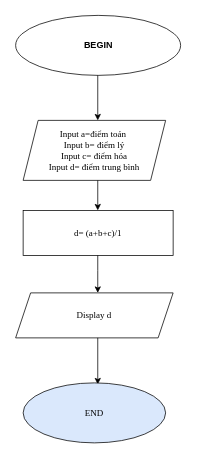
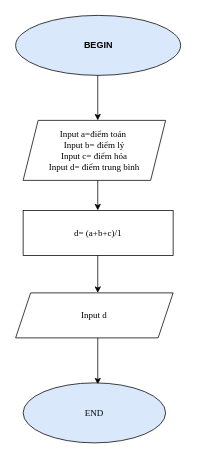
  <mxCell id="0" />
  <mxCell id="1" parent="0" />
- <mxCell id="2" value="BEGIN" style="ellipse;html=1;fontStyle=1" vertex="1" parent="1"><mxGeometry x="20" y="20" width="220" height="80" as="geometry" /></mxCell>
+ <mxCell id="2" value="BEGIN" style="ellipse;html=1;fontStyle=1;fillColor=#dae8fc;" vertex="1" parent="1"><mxGeometry x="20" y="20" width="220" height="80" as="geometry" /></mxCell>
  <mxCell id="3" value="" style="endArrow=classic;html=1;rounded=0;fontFamily=Times New Roman;" edge="1" parent="1"><mxGeometry width="50" height="50" relative="1" as="geometry"><mxPoint x="129.5" y="100" as="sourcePoint" /><mxPoint x="129.5" y="160" as="targetPoint" /><Array as="points"><mxPoint x="129.5" y="100" /></Array></mxGeometry></mxCell>
  <mxCell id="4" value="Input a=điểm toán&amp;nbsp;&lt;br&gt;&lt;div&gt;Input b= điểm lý&lt;/div&gt;&lt;div&gt;Input c= điểm hóa&lt;/div&gt;&lt;div&gt;Input d= điểm trung bình&lt;/div&gt;" style="shape=parallelogram;perimeter=parallelogramPerimeter;whiteSpace=wrap;html=1;fixedSize=1;fontFamily=Times New Roman;align=center;" vertex="1" parent="1"><mxGeometry x="30" y="160" width="190" height="80" as="geometry" /></mxCell>
  <mxCell id="5" value="" style="endArrow=classic;html=1;rounded=0;fontFamily=Times New Roman;" edge="1" parent="1"><mxGeometry width="50" height="50" relative="1" as="geometry"><mxPoint x="129.5" y="240" as="sourcePoint" /><mxPoint x="129.5" y="280" as="targetPoint" /></mxGeometry></mxCell>
  <mxCell id="6" value="d= (a+b+c)/1" style="rounded=0;whiteSpace=wrap;html=1;fontFamily=Times New Roman;align=center;" vertex="1" parent="1"><mxGeometry x="30" y="280" width="200" height="60" as="geometry" /></mxCell>
- <mxCell id="7" value="Display d" style="shape=parallelogram;perimeter=parallelogramPerimeter;whiteSpace=wrap;html=1;fixedSize=1;fontFamily=Times New Roman;align=center;" vertex="1" parent="1"><mxGeometry x="20" y="390" width="210" height="60" as="geometry" /></mxCell>
+ <mxCell id="7" value="Input d" style="shape=parallelogram;perimeter=parallelogramPerimeter;whiteSpace=wrap;html=1;fixedSize=1;fontFamily=Times New Roman;align=center;" vertex="1" parent="1"><mxGeometry x="20" y="390" width="210" height="60" as="geometry" /></mxCell>
  <mxCell id="8" value="" style="endArrow=classic;html=1;rounded=0;fontFamily=Times New Roman;" edge="1" parent="1"><mxGeometry width="50" height="50" relative="1" as="geometry"><mxPoint x="129.5" y="340" as="sourcePoint" /><mxPoint x="129.5" y="390" as="targetPoint" /><Array as="points"><mxPoint x="129.5" y="360" /></Array></mxGeometry></mxCell>
  <mxCell id="9" value="" style="endArrow=classic;html=1;rounded=0;fontFamily=Times New Roman;" edge="1" parent="1"><mxGeometry width="50" height="50" relative="1" as="geometry"><mxPoint x="129.5" y="450" as="sourcePoint" /><mxPoint x="129.5" y="512" as="targetPoint" /></mxGeometry></mxCell>
  <mxCell id="10" value="END" style="ellipse;whiteSpace=wrap;html=1;fontFamily=Times New Roman;align=center;fillColor=#dae8fc;" vertex="1" parent="1"><mxGeometry x="30" y="510" width="190" height="80" as="geometry" /></mxCell>
